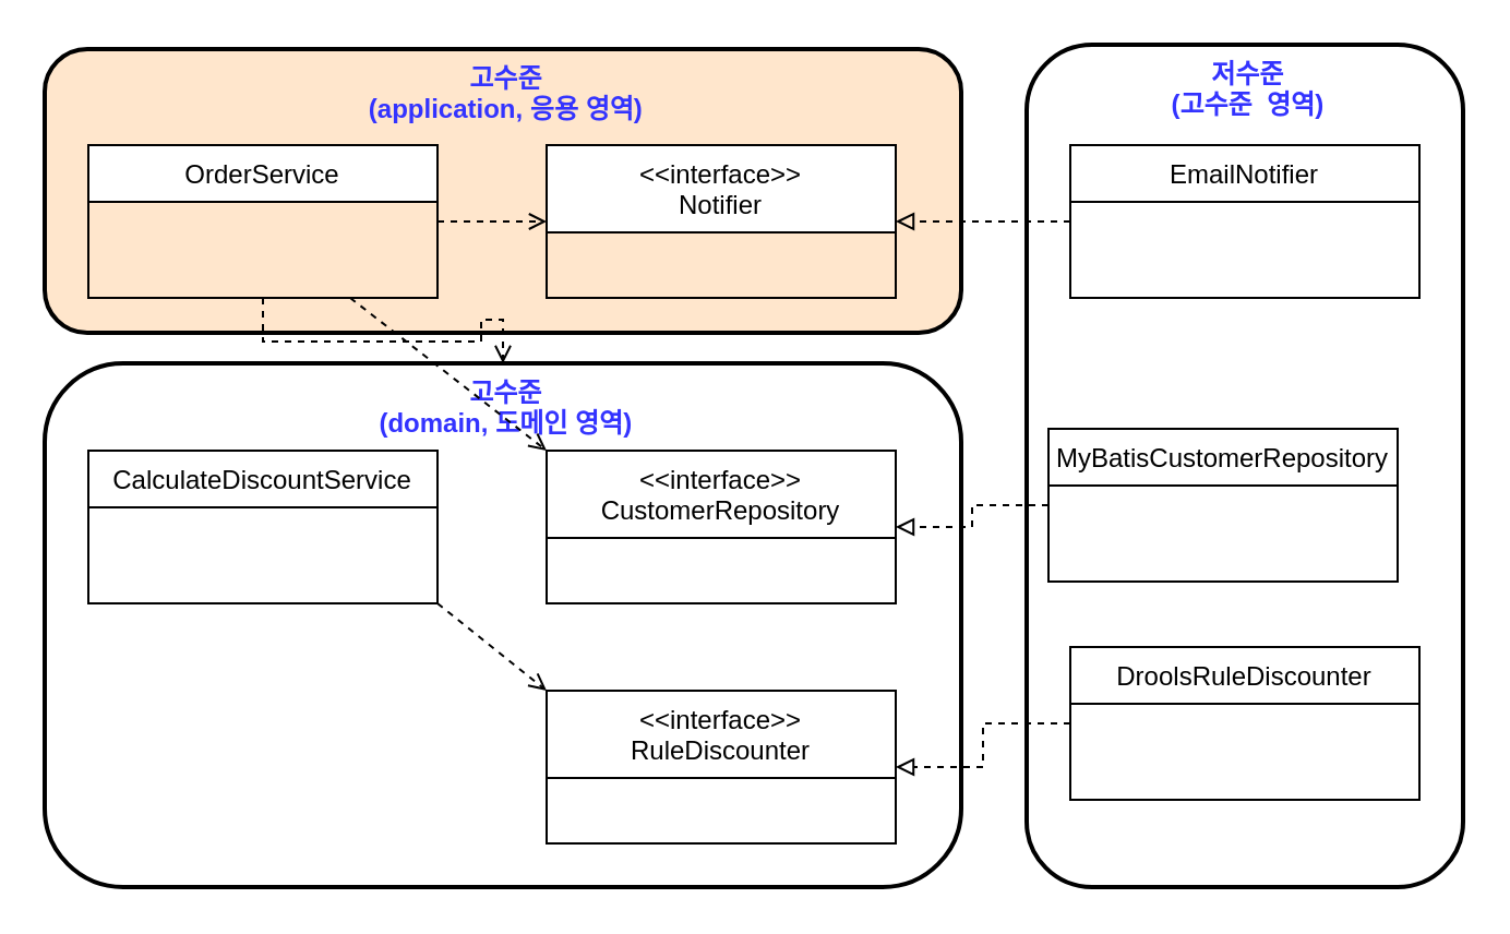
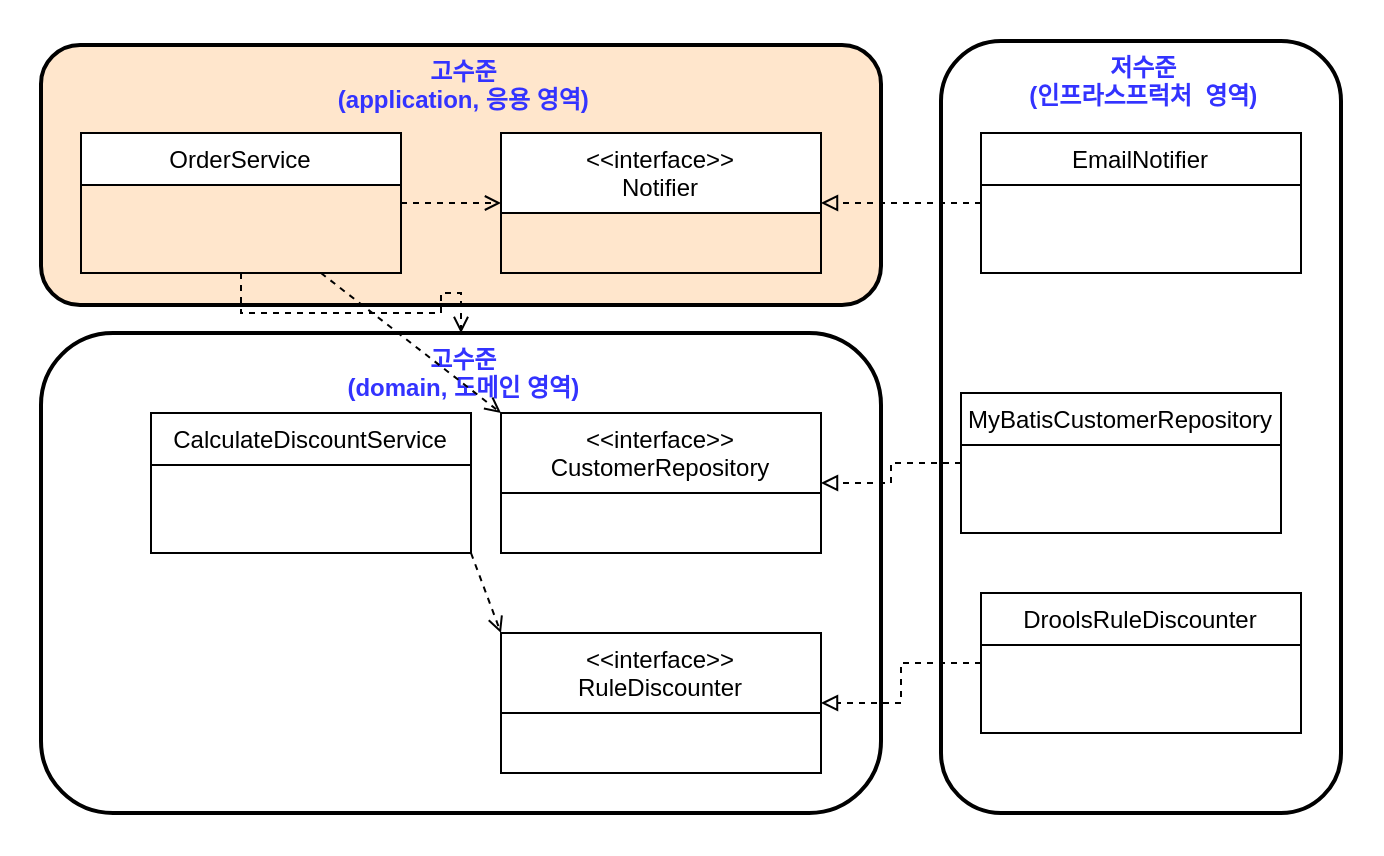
  <mxCell id="0" />
  <mxCell id="1" parent="0" />
- <mxCell id="2" value="&lt;font color=&quot;#3333ff&quot;&gt;&amp;nbsp;&lt;b&gt;저수준&lt;/b&gt;&lt;/font&gt;&lt;div&gt;&lt;b&gt;&lt;font color=&quot;#3333ff&quot;&gt;&amp;nbsp;(고수준&amp;nbsp; 영역)&lt;/font&gt;&lt;/b&gt;&lt;/div&gt;" style="rounded=1;whiteSpace=wrap;html=1;align=center;verticalAlign=top;strokeWidth=2;" parent="1" vertex="1"><mxGeometry x="470" y="20" width="200" height="386" as="geometry" /></mxCell>
+ <mxCell id="2" value="&lt;font color=&quot;#3333ff&quot;&gt;&amp;nbsp;&lt;b&gt;저수준&lt;/b&gt;&lt;/font&gt;&lt;div&gt;&lt;b&gt;&lt;font color=&quot;#3333ff&quot;&gt;&amp;nbsp;(인프라스프럭처&amp;nbsp; 영역)&lt;/font&gt;&lt;/b&gt;&lt;/div&gt;" style="rounded=1;whiteSpace=wrap;html=1;align=center;verticalAlign=top;strokeWidth=2;" parent="1" vertex="1"><mxGeometry x="470" y="20" width="200" height="386" as="geometry" /></mxCell>
  <mxCell id="3" value="&lt;font color=&quot;#3333ff&quot;&gt;&amp;nbsp;&lt;b&gt;고수준&lt;/b&gt;&lt;/font&gt;&lt;div&gt;&lt;b&gt;&lt;font color=&quot;#3333ff&quot;&gt;&amp;nbsp;(application, 응용 영역)&lt;/font&gt;&lt;/b&gt;&lt;/div&gt;" style="rounded=1;whiteSpace=wrap;html=1;align=center;verticalAlign=top;strokeWidth=2;fillColor=#ffe6cc;" parent="1" vertex="1"><mxGeometry x="20" y="22" width="420" height="130" as="geometry" /></mxCell>
  <mxCell id="4" value="&lt;font color=&quot;#3333ff&quot;&gt;&amp;nbsp;&lt;b&gt;고수준&lt;/b&gt;&lt;/font&gt;&lt;div&gt;&lt;b&gt;&lt;font color=&quot;#3333ff&quot;&gt;&amp;nbsp;(domain, 도메인 영역)&lt;/font&gt;&lt;/b&gt;&lt;/div&gt;" style="rounded=1;whiteSpace=wrap;html=1;align=center;verticalAlign=top;strokeWidth=2;" parent="1" vertex="1"><mxGeometry x="20" y="166" width="420" height="240" as="geometry" /></mxCell>
  <mxCell id="5" style="edgeStyle=orthogonalEdgeStyle;rounded=0;orthogonalLoop=1;jettySize=auto;html=1;dashed=1;endArrow=open;endFill=0;" parent="1" source="8" target="4" edge="1"><mxGeometry relative="1" as="geometry" /></mxCell>
  <mxCell id="6" style="edgeStyle=orthogonalEdgeStyle;rounded=0;orthogonalLoop=1;jettySize=auto;html=1;entryX=0;entryY=0.5;entryDx=0;entryDy=0;dashed=1;endArrow=open;endFill=0;" parent="1" source="8" target="9" edge="1"><mxGeometry relative="1" as="geometry" /></mxCell>
  <mxCell id="7" style="rounded=0;orthogonalLoop=1;jettySize=auto;html=1;exitX=0.75;exitY=1;exitDx=0;exitDy=0;entryX=0;entryY=0;entryDx=0;entryDy=0;dashed=1;endArrow=open;endFill=0;" parent="1" source="8" target="12" edge="1"><mxGeometry relative="1" as="geometry" /></mxCell>
  <mxCell id="8" value="OrderService" style="swimlane;fontStyle=0;align=center;verticalAlign=top;childLayout=stackLayout;horizontal=1;startSize=26;horizontalStack=0;resizeParent=1;resizeLast=0;collapsible=1;marginBottom=0;rounded=0;shadow=0;strokeWidth=1;" parent="1" vertex="1"><mxGeometry x="40" y="66" width="160" height="70" as="geometry"><mxRectangle x="340" y="380" width="170" height="26" as="alternateBounds" /></mxGeometry></mxCell>
  <mxCell id="9" value="&lt;&lt;interface&gt;&gt;&#10;Notifier" style="swimlane;fontStyle=0;align=center;verticalAlign=top;childLayout=stackLayout;horizontal=1;startSize=40;horizontalStack=0;resizeParent=1;resizeLast=0;collapsible=1;marginBottom=0;rounded=0;shadow=0;strokeWidth=1;" parent="1" vertex="1"><mxGeometry x="250" y="66" width="160" height="70" as="geometry"><mxRectangle x="340" y="380" width="170" height="26" as="alternateBounds" /></mxGeometry></mxCell>
  <mxCell id="10" style="rounded=0;orthogonalLoop=1;jettySize=auto;html=1;exitX=1;exitY=1;exitDx=0;exitDy=0;entryX=0;entryY=0;entryDx=0;entryDy=0;dashed=1;endArrow=open;endFill=0;" parent="1" source="11" target="13" edge="1"><mxGeometry relative="1" as="geometry" /></mxCell>
- <mxCell id="11" value="CalculateDiscountService" style="swimlane;fontStyle=0;align=center;verticalAlign=top;childLayout=stackLayout;horizontal=1;startSize=26;horizontalStack=0;resizeParent=1;resizeLast=0;collapsible=1;marginBottom=0;rounded=0;shadow=0;strokeWidth=1;" parent="1" vertex="1"><mxGeometry x="40" y="206" width="160" height="70" as="geometry"><mxRectangle x="340" y="380" width="170" height="26" as="alternateBounds" /></mxGeometry></mxCell>
+ <mxCell id="11" value="CalculateDiscountService" style="swimlane;fontStyle=0;align=center;verticalAlign=top;childLayout=stackLayout;horizontal=1;startSize=26;horizontalStack=0;resizeParent=1;resizeLast=0;collapsible=1;marginBottom=0;rounded=0;shadow=0;strokeWidth=1;" parent="1" vertex="1"><mxGeometry x="75" y="206" width="160" height="70" as="geometry"><mxRectangle x="340" y="380" width="170" height="26" as="alternateBounds" /></mxGeometry></mxCell>
  <mxCell id="12" value="&lt;&lt;interface&gt;&gt;&#10;CustomerRepository" style="swimlane;fontStyle=0;align=center;verticalAlign=top;childLayout=stackLayout;horizontal=1;startSize=40;horizontalStack=0;resizeParent=1;resizeLast=0;collapsible=1;marginBottom=0;rounded=0;shadow=0;strokeWidth=1;" parent="1" vertex="1"><mxGeometry x="250" y="206" width="160" height="70" as="geometry"><mxRectangle x="340" y="380" width="170" height="26" as="alternateBounds" /></mxGeometry></mxCell>
  <mxCell id="13" value="&lt;&lt;interface&gt;&gt;&#10;RuleDiscounter" style="swimlane;fontStyle=0;align=center;verticalAlign=top;childLayout=stackLayout;horizontal=1;startSize=40;horizontalStack=0;resizeParent=1;resizeLast=0;collapsible=1;marginBottom=0;rounded=0;shadow=0;strokeWidth=1;" parent="1" vertex="1"><mxGeometry x="250" y="316" width="160" height="70" as="geometry"><mxRectangle x="340" y="380" width="170" height="26" as="alternateBounds" /></mxGeometry></mxCell>
  <mxCell id="14" style="edgeStyle=orthogonalEdgeStyle;rounded=0;orthogonalLoop=1;jettySize=auto;html=1;entryX=1;entryY=0.5;entryDx=0;entryDy=0;dashed=1;endArrow=block;endFill=0;" parent="1" source="15" target="9" edge="1"><mxGeometry relative="1" as="geometry" /></mxCell>
  <mxCell id="15" value="EmailNotifier" style="swimlane;fontStyle=0;align=center;verticalAlign=top;childLayout=stackLayout;horizontal=1;startSize=26;horizontalStack=0;resizeParent=1;resizeLast=0;collapsible=1;marginBottom=0;rounded=0;shadow=0;strokeWidth=1;" parent="1" vertex="1"><mxGeometry x="490" y="66" width="160" height="70" as="geometry"><mxRectangle x="340" y="380" width="170" height="26" as="alternateBounds" /></mxGeometry></mxCell>
  <mxCell id="16" style="edgeStyle=orthogonalEdgeStyle;rounded=0;orthogonalLoop=1;jettySize=auto;html=1;entryX=1;entryY=0.5;entryDx=0;entryDy=0;dashed=1;endArrow=block;endFill=0;" parent="1" source="17" target="12" edge="1"><mxGeometry relative="1" as="geometry" /></mxCell>
  <mxCell id="17" value="MyBatisCustomerRepository" style="swimlane;fontStyle=0;align=center;verticalAlign=top;childLayout=stackLayout;horizontal=1;startSize=26;horizontalStack=0;resizeParent=1;resizeLast=0;collapsible=1;marginBottom=0;rounded=0;shadow=0;strokeWidth=1;" parent="1" vertex="1"><mxGeometry x="480" y="196" width="160" height="70" as="geometry"><mxRectangle x="340" y="380" width="170" height="26" as="alternateBounds" /></mxGeometry></mxCell>
  <mxCell id="18" style="edgeStyle=orthogonalEdgeStyle;rounded=0;orthogonalLoop=1;jettySize=auto;html=1;exitX=0;exitY=0.5;exitDx=0;exitDy=0;entryX=1;entryY=0.5;entryDx=0;entryDy=0;dashed=1;endArrow=block;endFill=0;" parent="1" source="19" target="13" edge="1"><mxGeometry relative="1" as="geometry" /></mxCell>
  <mxCell id="19" value="DroolsRuleDiscounter" style="swimlane;fontStyle=0;align=center;verticalAlign=top;childLayout=stackLayout;horizontal=1;startSize=26;horizontalStack=0;resizeParent=1;resizeLast=0;collapsible=1;marginBottom=0;rounded=0;shadow=0;strokeWidth=1;" parent="1" vertex="1"><mxGeometry x="490" y="296" width="160" height="70" as="geometry"><mxRectangle x="340" y="380" width="170" height="26" as="alternateBounds" /></mxGeometry></mxCell>
